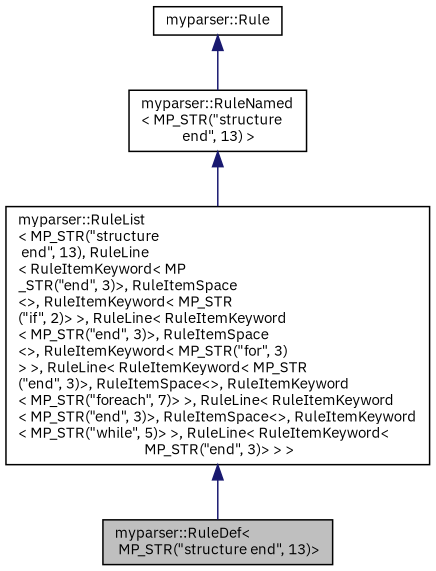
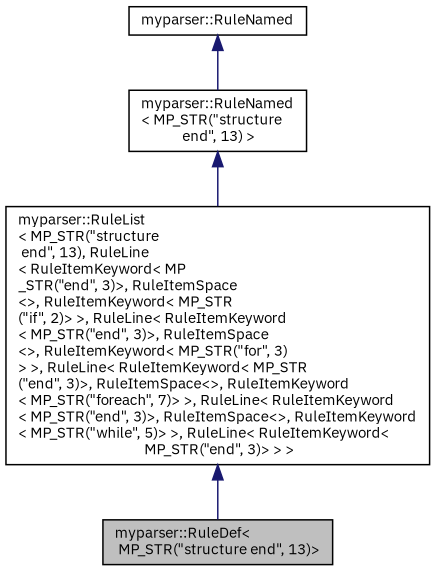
  digraph {
    rankdir=TB
    fontname="IBM Plex Sans"
    node [color=black fillcolor=white fontname="IBM Plex Sans" fontsize=10 shape=record style=filled]
    edge [color=midnightblue dir=back fontname="IBM Plex Sans" fontsize=10 labelfontname=Helvetica labelfontsize=10 style=solid]
    n1 [fillcolor=grey75 fontcolor=black height=0.2 label="myparser::RuleDef\<\l MP_STR(\"structure end\", 13)\>" width=0.4]
    n2 [height=0.2 label="myparser::RuleList\l\< MP_STR(\"structure\l end\", 13), RuleLine\l\< RuleItemKeyword\< MP\l_STR(\"end\", 3)\>, RuleItemSpace\l\<\>, RuleItemKeyword\< MP_STR\l(\"if\", 2)\> \>, RuleLine\< RuleItemKeyword\l\< MP_STR(\"end\", 3)\>, RuleItemSpace\l\<\>, RuleItemKeyword\< MP_STR(\"for\", 3)\l\> \>, RuleLine\< RuleItemKeyword\< MP_STR\l(\"end\", 3)\>, RuleItemSpace\<\>, RuleItemKeyword\l\< MP_STR(\"foreach\", 7)\> \>, RuleLine\< RuleItemKeyword\l\< MP_STR(\"end\", 3)\>, RuleItemSpace\<\>, RuleItemKeyword\l\< MP_STR(\"while\", 5)\> \>, RuleLine\< RuleItemKeyword\<\l MP_STR(\"end\", 3)\> \> \>" width=0.4]
    n3 [height=0.2 label="myparser::RuleNamed\l\< MP_STR(\"structure\l end\", 13) \>" width=0.4]
-   n4 [height=0.2 label="myparser::Rule" width=0.4]
+   n4 [height=0.2 label="myparser::RuleNamed" width=0.4]
    n2 -> n1
    n3 -> n2
    n4 -> n3
  }
